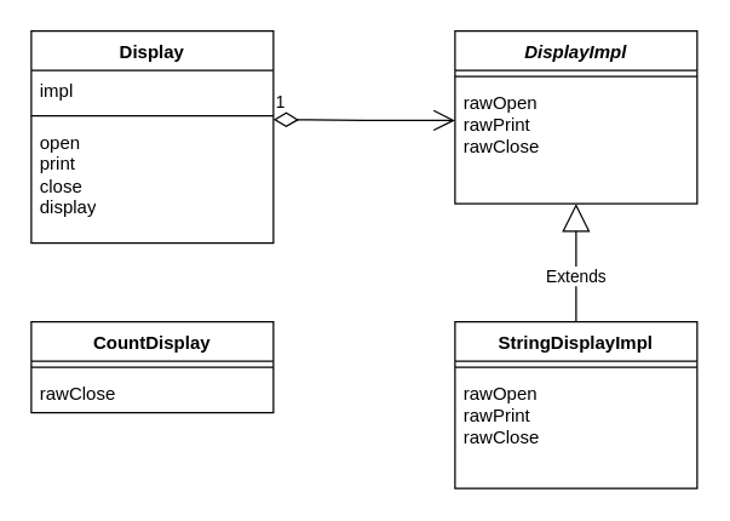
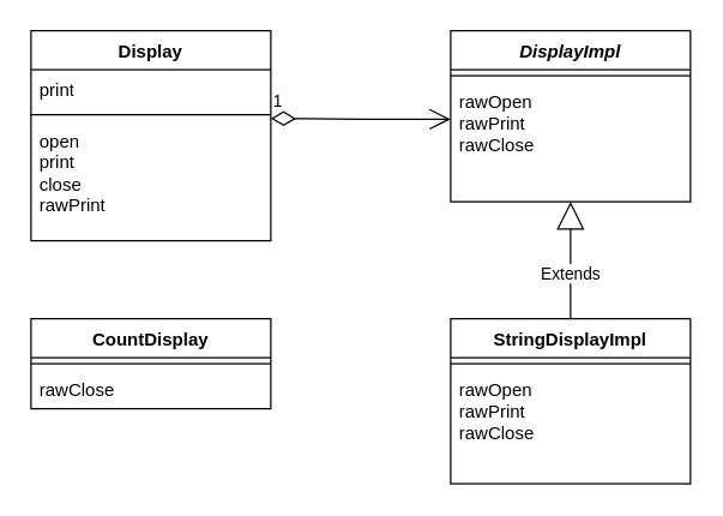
  <mxCell id="0" />
  <mxCell id="1" parent="0" />
  <mxCell id="2" value="Display" style="swimlane;fontStyle=1;align=center;verticalAlign=top;childLayout=stackLayout;horizontal=1;startSize=26;horizontalStack=0;resizeParent=1;resizeParentMax=0;resizeLast=0;collapsible=1;marginBottom=0;whiteSpace=wrap;html=1;" vertex="1" parent="1"><mxGeometry x="20" y="20" width="160" height="140" as="geometry" /></mxCell>
- <mxCell id="3" value="impl" style="text;strokeColor=none;fillColor=none;align=left;verticalAlign=top;spacingLeft=4;spacingRight=4;overflow=hidden;rotatable=0;points=[[0,0.5],[1,0.5]];portConstraint=eastwest;whiteSpace=wrap;html=1;" vertex="1" parent="2"><mxGeometry y="26" width="160" height="26" as="geometry" /></mxCell>
+ <mxCell id="3" value="print" style="text;strokeColor=none;fillColor=none;align=left;verticalAlign=top;spacingLeft=4;spacingRight=4;overflow=hidden;rotatable=0;points=[[0,0.5],[1,0.5]];portConstraint=eastwest;whiteSpace=wrap;html=1;" vertex="1" parent="2"><mxGeometry y="26" width="160" height="26" as="geometry" /></mxCell>
  <mxCell id="4" value="" style="line;strokeWidth=1;fillColor=none;align=left;verticalAlign=middle;spacingTop=-1;spacingLeft=3;spacingRight=3;rotatable=0;labelPosition=right;points=[];portConstraint=eastwest;strokeColor=inherit;" vertex="1" parent="2"><mxGeometry y="52" width="160" height="8" as="geometry" /></mxCell>
- <mxCell id="5" value="open&lt;br&gt;print&lt;br&gt;close&lt;br&gt;display" style="text;strokeColor=none;fillColor=none;align=left;verticalAlign=top;spacingLeft=4;spacingRight=4;overflow=hidden;rotatable=0;points=[[0,0.5],[1,0.5]];portConstraint=eastwest;whiteSpace=wrap;html=1;" vertex="1" parent="2"><mxGeometry y="60" width="160" height="80" as="geometry" /></mxCell>
+ <mxCell id="5" value="open&lt;br&gt;print&lt;br&gt;close&lt;br&gt;rawPrint" style="text;strokeColor=none;fillColor=none;align=left;verticalAlign=top;spacingLeft=4;spacingRight=4;overflow=hidden;rotatable=0;points=[[0,0.5],[1,0.5]];portConstraint=eastwest;whiteSpace=wrap;html=1;" vertex="1" parent="2"><mxGeometry y="60" width="160" height="80" as="geometry" /></mxCell>
  <mxCell id="6" value="&lt;i&gt;DisplayImpl&lt;/i&gt;" style="swimlane;fontStyle=1;align=center;verticalAlign=top;childLayout=stackLayout;horizontal=1;startSize=26;horizontalStack=0;resizeParent=1;resizeParentMax=0;resizeLast=0;collapsible=1;marginBottom=0;whiteSpace=wrap;html=1;" vertex="1" parent="1"><mxGeometry x="300" y="20" width="160" height="114" as="geometry" /></mxCell>
  <mxCell id="7" value="" style="line;strokeWidth=1;fillColor=none;align=left;verticalAlign=middle;spacingTop=-1;spacingLeft=3;spacingRight=3;rotatable=0;labelPosition=right;points=[];portConstraint=eastwest;strokeColor=inherit;" vertex="1" parent="6"><mxGeometry y="26" width="160" height="8" as="geometry" /></mxCell>
  <mxCell id="8" value="rawOpen&lt;br&gt;rawPrint&lt;br&gt;rawClose" style="text;strokeColor=none;fillColor=none;align=left;verticalAlign=top;spacingLeft=4;spacingRight=4;overflow=hidden;rotatable=0;points=[[0,0.5],[1,0.5]];portConstraint=eastwest;whiteSpace=wrap;html=1;" vertex="1" parent="6"><mxGeometry y="34" width="160" height="80" as="geometry" /></mxCell>
  <mxCell id="9" value="1" style="endArrow=open;html=1;endSize=12;startArrow=diamondThin;startSize=14;startFill=0;edgeStyle=orthogonalEdgeStyle;align=left;verticalAlign=bottom;rounded=0;" edge="1" parent="1"><mxGeometry x="-1" y="3" relative="1" as="geometry"><mxPoint x="180" y="78.5" as="sourcePoint" /><mxPoint x="300" y="79" as="targetPoint" /></mxGeometry></mxCell>
  <mxCell id="10" value="CountDisplay&lt;br&gt;" style="swimlane;fontStyle=1;align=center;verticalAlign=top;childLayout=stackLayout;horizontal=1;startSize=26;horizontalStack=0;resizeParent=1;resizeParentMax=0;resizeLast=0;collapsible=1;marginBottom=0;whiteSpace=wrap;html=1;" vertex="1" parent="1"><mxGeometry x="20" y="212" width="160" height="60" as="geometry" /></mxCell>
  <mxCell id="11" value="" style="line;strokeWidth=1;fillColor=none;align=left;verticalAlign=middle;spacingTop=-1;spacingLeft=3;spacingRight=3;rotatable=0;labelPosition=right;points=[];portConstraint=eastwest;strokeColor=inherit;" vertex="1" parent="10"><mxGeometry y="26" width="160" height="8" as="geometry" /></mxCell>
  <mxCell id="12" value="rawClose" style="text;strokeColor=none;fillColor=none;align=left;verticalAlign=top;spacingLeft=4;spacingRight=4;overflow=hidden;rotatable=0;points=[[0,0.5],[1,0.5]];portConstraint=eastwest;whiteSpace=wrap;html=1;" vertex="1" parent="10"><mxGeometry y="34" width="160" height="26" as="geometry" /></mxCell>
  <mxCell id="13" value="StringDisplayImpl" style="swimlane;fontStyle=1;align=center;verticalAlign=top;childLayout=stackLayout;horizontal=1;startSize=26;horizontalStack=0;resizeParent=1;resizeParentMax=0;resizeLast=0;collapsible=1;marginBottom=0;whiteSpace=wrap;html=1;" vertex="1" parent="1"><mxGeometry x="300" y="212" width="160" height="110" as="geometry" /></mxCell>
  <mxCell id="14" value="" style="line;strokeWidth=1;fillColor=none;align=left;verticalAlign=middle;spacingTop=-1;spacingLeft=3;spacingRight=3;rotatable=0;labelPosition=right;points=[];portConstraint=eastwest;strokeColor=inherit;" vertex="1" parent="13"><mxGeometry y="26" width="160" height="8" as="geometry" /></mxCell>
  <mxCell id="15" value="rawOpen&lt;br&gt;rawPrint&lt;br&gt;rawClose" style="text;strokeColor=none;fillColor=none;align=left;verticalAlign=top;spacingLeft=4;spacingRight=4;overflow=hidden;rotatable=0;points=[[0,0.5],[1,0.5]];portConstraint=eastwest;whiteSpace=wrap;html=1;" vertex="1" parent="13"><mxGeometry y="34" width="160" height="76" as="geometry" /></mxCell>
  <mxCell id="16" value="Extends" style="endArrow=block;endSize=16;endFill=0;html=1;rounded=0;exitX=0.5;exitY=0;exitDx=0;exitDy=0;" edge="1" parent="1" source="13" target="8"><mxGeometry x="-0.231" width="160" relative="1" as="geometry"><mxPoint x="110" y="222" as="sourcePoint" /><mxPoint x="100" y="162" as="targetPoint" /><mxPoint as="offset" /></mxGeometry></mxCell>
